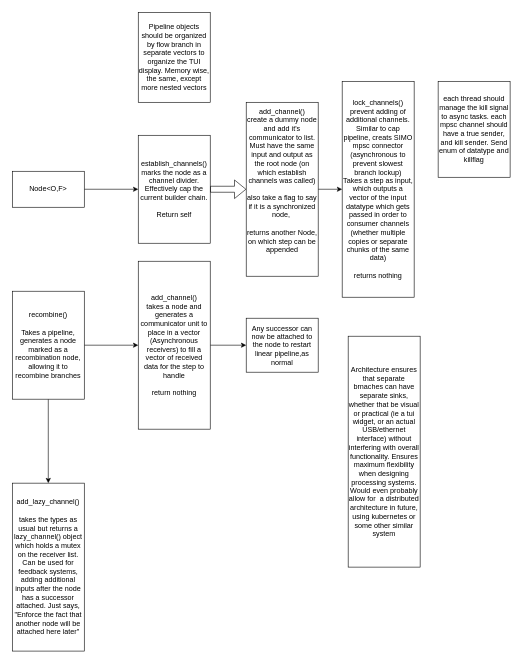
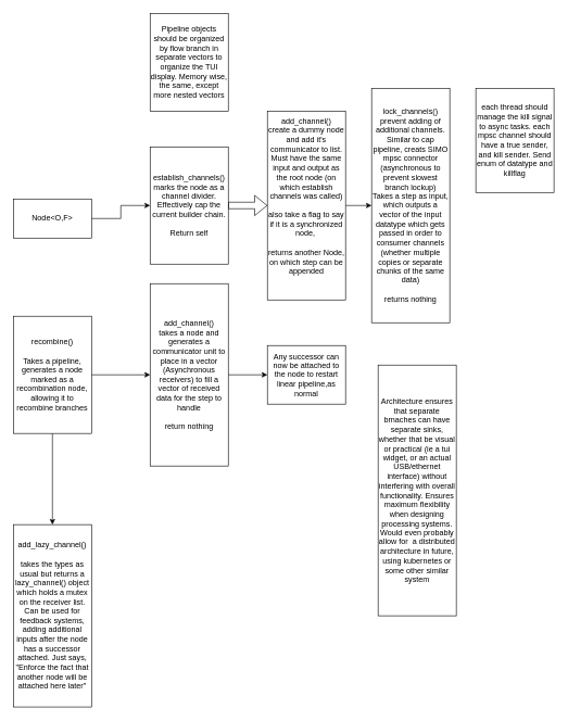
  <mxCell id="0" />
  <mxCell id="1" parent="0" />
  <mxCell id="2" value="" style="edgeStyle=orthogonalEdgeStyle;rounded=0;orthogonalLoop=1;jettySize=auto;html=1;" edge="1" parent="1" source="3" target="6"><mxGeometry relative="1" as="geometry" /></mxCell>
- <mxCell id="3" value="Node&amp;lt;O,F&amp;gt;" style="rounded=0;whiteSpace=wrap;html=1;" vertex="1" parent="1"><mxGeometry x="20" y="285" width="120" height="60" as="geometry" /></mxCell>
+ <mxCell id="3" value="Node&amp;lt;O,F&amp;gt;" style="rounded=0;whiteSpace=wrap;html=1;" vertex="1" parent="1"><mxGeometry x="20" y="305" width="120" height="60" as="geometry" /></mxCell>
  <mxCell id="4" value="" style="edgeStyle=orthogonalEdgeStyle;rounded=0;orthogonalLoop=1;jettySize=auto;html=1;" edge="1" parent="1" source="5" target="9"><mxGeometry relative="1" as="geometry" /></mxCell>
  <mxCell id="5" value="add_channel()&lt;div&gt;create a dummy node and add it's communicator to list. Must have the same input and output as the root node (on which establish channels was called)&lt;br&gt;&lt;br&gt;also take a flag to say if it is a synchronized node,&amp;nbsp;&lt;br&gt;&lt;br&gt;returns another Node, on which step can be appended&lt;/div&gt;&lt;div&gt;&lt;br&gt;&lt;/div&gt;&lt;div&gt;&lt;br&gt;&lt;/div&gt;" style="whiteSpace=wrap;html=1;rounded=0;" vertex="1" parent="1"><mxGeometry x="410" y="170" width="120" height="290" as="geometry" /></mxCell>
  <mxCell id="6" value="establish_channels()&lt;br&gt;marks the node as a channel divider. Effectively cap the current builder chain.&lt;br&gt;&lt;br&gt;Return self" style="whiteSpace=wrap;html=1;rounded=0;" vertex="1" parent="1"><mxGeometry x="230" y="225" width="120" height="180" as="geometry" /></mxCell>
  <mxCell id="7" value="" style="shape=flexArrow;endArrow=classic;html=1;rounded=0;" edge="1" parent="1" source="6" target="5"><mxGeometry width="50" height="50" relative="1" as="geometry"><mxPoint x="750" y="405" as="sourcePoint" /><mxPoint x="800" y="355" as="targetPoint" /></mxGeometry></mxCell>
  <mxCell id="8" value="Pipeline objects should be organized by flow branch in separate vectors to organize the TUI display. Memory wise, the same, except more nested vectors" style="rounded=0;whiteSpace=wrap;html=1;" vertex="1" parent="1"><mxGeometry x="230" y="20" width="120" height="150" as="geometry" /></mxCell>
  <mxCell id="9" value="lock_channels()&lt;br&gt;prevent adding of additional channels. Similar to cap pipeline, creats SIMO mpsc connector (asynchronous to prevent slowest branch lockup)&lt;br&gt;Takes a step as input, which outputs a vector of the input datatype which gets passed in order to consumer channels (whether multiple copies or separate chunks of the same data)&lt;br&gt;&lt;br&gt;returns nothing" style="whiteSpace=wrap;html=1;rounded=0;" vertex="1" parent="1"><mxGeometry x="570" y="135" width="120" height="360" as="geometry" /></mxCell>
  <mxCell id="10" value="" style="edgeStyle=orthogonalEdgeStyle;rounded=0;orthogonalLoop=1;jettySize=auto;html=1;" edge="1" parent="1" source="12" target="14"><mxGeometry relative="1" as="geometry" /></mxCell>
  <mxCell id="11" value="" style="edgeStyle=orthogonalEdgeStyle;rounded=0;orthogonalLoop=1;jettySize=auto;html=1;" edge="1" parent="1" source="12" target="16"><mxGeometry relative="1" as="geometry" /></mxCell>
  <mxCell id="12" value="recombine()&lt;br&gt;&lt;br&gt;Takes a pipeline, generates a node marked as a recombination node, allowing it to recombine branches" style="rounded=0;whiteSpace=wrap;html=1;" vertex="1" parent="1"><mxGeometry x="20" y="485" width="120" height="180" as="geometry" /></mxCell>
  <mxCell id="13" value="" style="edgeStyle=orthogonalEdgeStyle;rounded=0;orthogonalLoop=1;jettySize=auto;html=1;" edge="1" parent="1" source="14" target="15"><mxGeometry relative="1" as="geometry" /></mxCell>
  <mxCell id="14" value="add_channel()&lt;br&gt;takes a node and generates a communicator unit to place in a vector (Asynchronous receivers) to fill a vector of received data for the step to handle&lt;br&gt;&lt;br&gt;return nothing" style="whiteSpace=wrap;html=1;rounded=0;" vertex="1" parent="1"><mxGeometry x="230" y="435" width="120" height="280" as="geometry" /></mxCell>
  <mxCell id="15" value="Any successor can now be attached to the node to restart linear pipeline,as normal" style="whiteSpace=wrap;html=1;rounded=0;" vertex="1" parent="1"><mxGeometry x="410" y="530" width="120" height="90" as="geometry" /></mxCell>
  <mxCell id="16" value="add_lazy_channel()&lt;div&gt;&lt;br&gt;takes the types as usual but returns a lazy_channel() object which holds a mutex on the receiver list. Can be used for feedback systems, adding additional inputs after the node has a successor attached. Just says, &quot;Enforce the fact that another node will be attached here later&quot;&lt;/div&gt;" style="whiteSpace=wrap;html=1;rounded=0;" vertex="1" parent="1"><mxGeometry x="20" y="805" width="120" height="280" as="geometry" /></mxCell>
  <mxCell id="17" value="Architecture ensures that separate brnaches can have separate sinks, whether that be visual or practical (ie a tui widget, or an actual USB/ethernet interface) without interfering with overall functionality. Ensures maximum flexibility when designing processing systems. Would even probably allow for&amp;nbsp; a distributed architecture in future, using kubernetes or some other similar system" style="rounded=0;whiteSpace=wrap;html=1;" vertex="1" parent="1"><mxGeometry x="580" y="560" width="120" height="385" as="geometry" /></mxCell>
  <mxCell id="18" value="each thread should manage the kill signal to async tasks. each mpsc channel should have a true sender, and kill sender. Send enum of datatype and killflag" style="rounded=0;whiteSpace=wrap;html=1;" vertex="1" parent="1"><mxGeometry x="730" y="135" width="120" height="160" as="geometry" /></mxCell>
